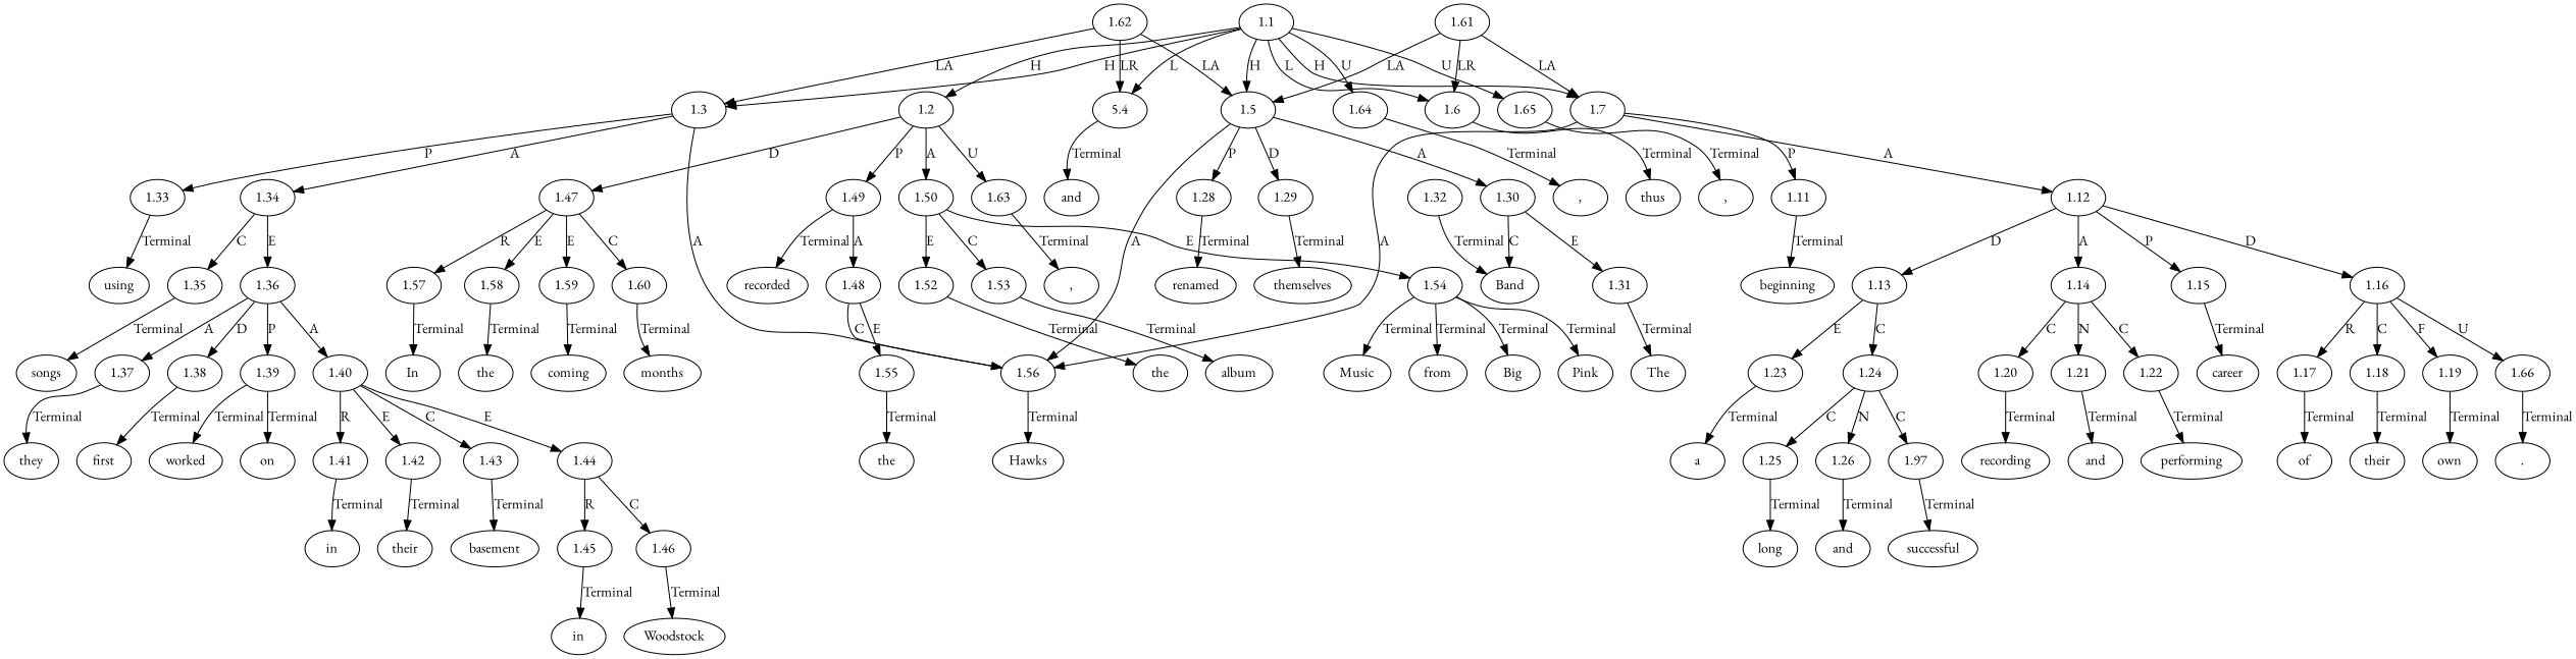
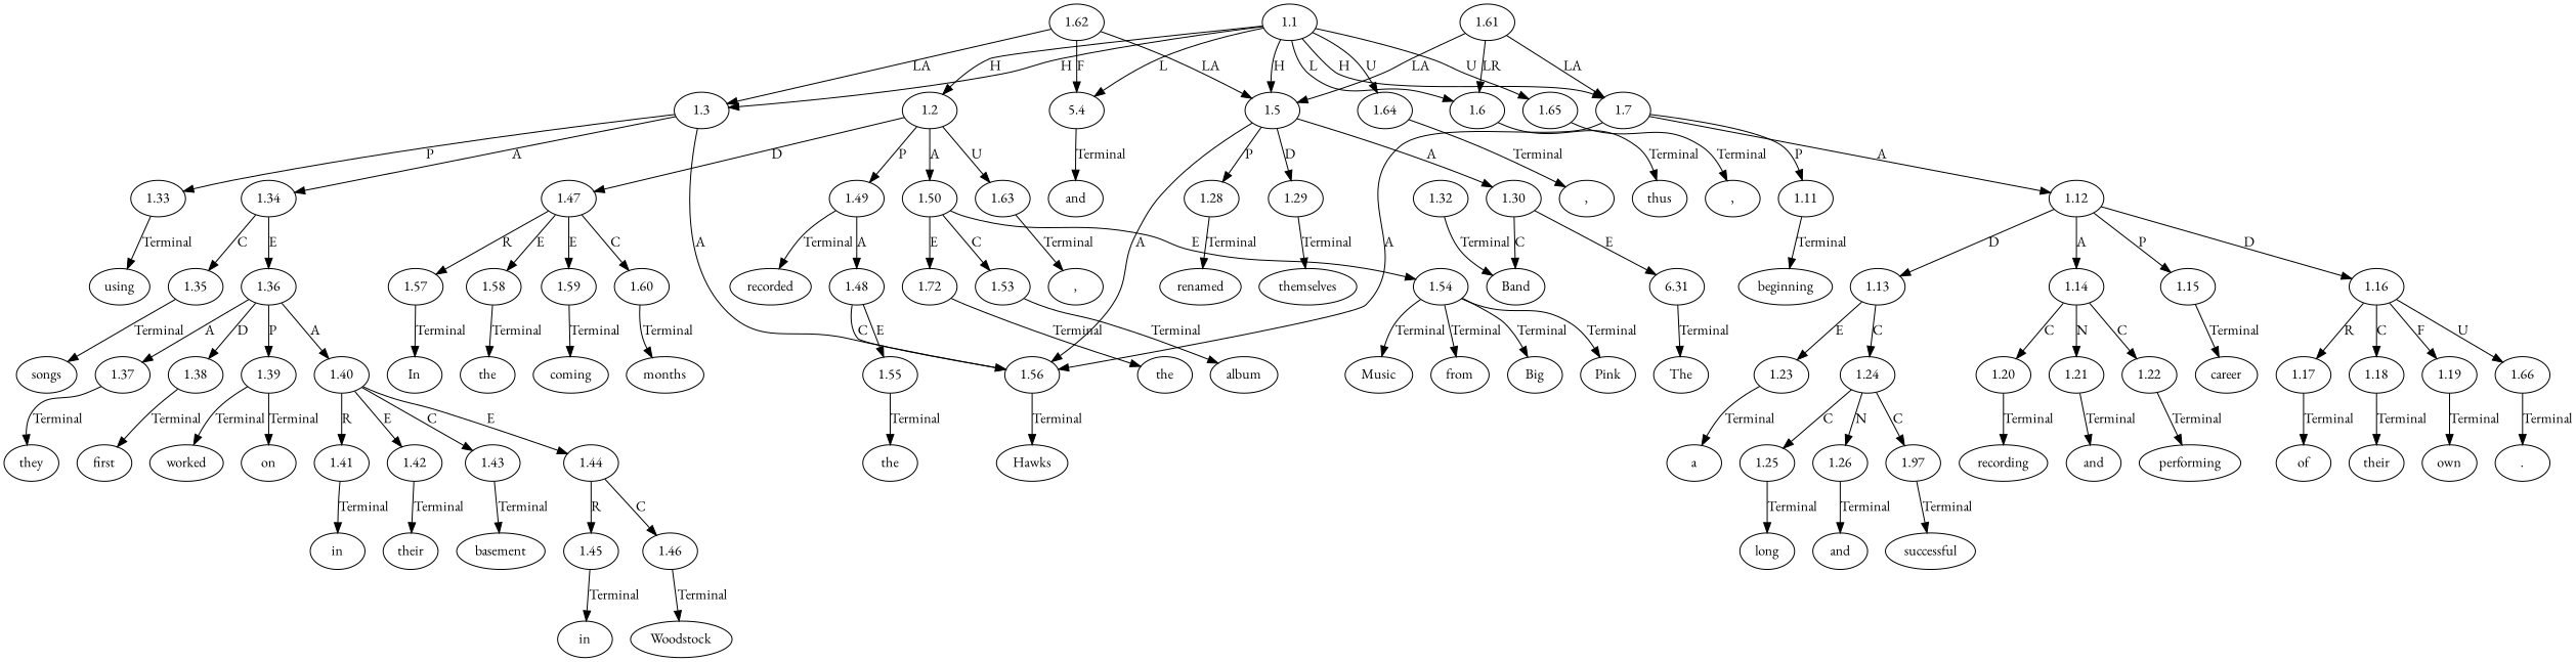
  digraph {
    fontname="EB Garamond"
    node [fontname="EB Garamond" ordering=out]
    edge [fontname="EB Garamond" ordering=out]
    n1 [label=In]
    n2 [label=album]
    n3 [label=Music]
    n4 [label=from]
    n5 [label=Big]
    n6 [label=Pink]
    n7 [label=using]
    n8 [label=songs]
    n9 [label=they]
    n10 [label=first]
    n11 [label=worked]
    n12 [label=the]
    n13 [label=on]
    n14 [label=in]
    n15 [label=their]
    n16 [label=basement]
    n17 [label=in]
    n18 [label=Woodstock]
    n19 [label=","]
    n20 [label=and]
    n21 [label=renamed]
    n22 [label=themselves]
    n23 [label=coming]
    n24 [label=The]
    n25 [label=Band]
    n26 [label=","]
    n27 [label=thus]
    n28 [label=beginning]
    n29 [label=a]
    n30 [label=long]
    n31 [label=and]
    n32 [label=successful]
    n33 [label=recording]
    n34 [label=months]
    n35 [label=and]
    n36 [label=performing]
    n37 [label=career]
    n38 [label=of]
    n39 [label=their]
    n40 [label=own]
    n41 [label="."]
    n42 [label=","]
    n43 [label=the]
    n44 [label=Hawks]
    n45 [label=recorded]
    n46 [label=the]
    n47 [label=1.1]
    n48 [label=1.2]
    n49 [label=1.3]
    n50 [label=5.4]
    n51 [label=1.5]
    n52 [label=1.6]
    n53 [label=1.7]
    n54 [label=1.64]
    n55 [label=1.65]
    n56 [label=1.47]
    n57 [label=1.49]
    n58 [label=1.50]
    n59 [label=1.63]
    n60 [label=1.33]
    n61 [label=1.34]
    n62 [label=1.56]
    n63 [label=1.28]
    n64 [label=1.29]
    n65 [label=1.30]
    n66 [label=1.11]
    n67 [label=1.12]
    n68 [label=1.57]
    n69 [label=1.58]
    n70 [label=1.59]
    n71 [label=1.60]
    n72 [label=1.48]
    n73 [label=1.55]
-   n74 [label=1.52]
+   n74 [label=1.72]
    n75 [label=1.53]
    n76 [label=1.54]
    n77 [label=1.35]
    n78 [label=1.36]
-   n79 [label=1.31]
+   n79 [label=6.31]
    n80 [label=1.13]
    n81 [label=1.14]
    n82 [label=1.15]
    n83 [label=1.16]
    n84 [label=1.23]
    n85 [label=1.24]
    n86 [label=1.20]
    n87 [label=1.21]
    n88 [label=1.22]
    n89 [label=1.17]
    n90 [label=1.18]
    n91 [label=1.19]
    n92 [label=1.66]
    n93 [label=1.25]
    n94 [label=1.26]
    n95 [label=1.97]
    n96 [label=1.32]
    n97 [label=1.37]
    n98 [label=1.38]
    n99 [label=1.39]
    n100 [label=1.40]
    n101 [label=1.41]
    n102 [label=1.42]
    n103 [label=1.43]
    n104 [label=1.44]
    n105 [label=1.45]
    n106 [label=1.46]
    n107 [label=1.61]
    n108 [label=1.62]
    n47 -> n48 [label=H]
    n47 -> n49 [label=H]
    n47 -> n50 [label=L]
    n47 -> n51 [label=H]
    n47 -> n52 [label=L]
    n47 -> n53 [label=H]
    n47 -> n54 [label=U]
    n47 -> n55 [label=U]
    n48 -> n56 [label=D]
    n48 -> n57 [label=P]
    n48 -> n58 [label=A]
    n48 -> n59 [label=U]
    n49 -> n60 [label=P]
    n49 -> n61 [label=A]
    n49 -> n62 [label=A]
    n50 -> n20 [label=Terminal]
    n51 -> n62 [label=A]
    n51 -> n63 [label=P]
    n51 -> n64 [label=D]
    n51 -> n65 [label=A]
    n52 -> n27 [label=Terminal]
    n53 -> n62 [label=A]
    n53 -> n66 [label=P]
    n53 -> n67 [label=A]
    n54 -> n19 [label=Terminal]
    n55 -> n26 [label=Terminal]
    n56 -> n68 [label=R]
    n56 -> n69 [label=E]
    n56 -> n70 [label=E]
    n56 -> n71 [label=C]
    n57 -> n45 [label=Terminal]
    n57 -> n72 [label=A]
    n58 -> n74 [label=E]
    n58 -> n75 [label=C]
    n58 -> n76 [label=E]
    n59 -> n42 [label=Terminal]
    n60 -> n7 [label=Terminal]
    n61 -> n77 [label=C]
    n61 -> n78 [label=E]
    n62 -> n44 [label=Terminal]
    n63 -> n21 [label=Terminal]
    n64 -> n22 [label=Terminal]
    n65 -> n25 [label=C]
    n65 -> n79 [label=E]
    n66 -> n28 [label=Terminal]
    n67 -> n80 [label=D]
    n67 -> n81 [label=A]
    n67 -> n82 [label=P]
    n67 -> n83 [label=D]
    n68 -> n1 [label=Terminal]
    n69 -> n12 [label=Terminal]
    n70 -> n23 [label=Terminal]
    n71 -> n34 [label=Terminal]
    n72 -> n62 [label=C]
    n72 -> n73 [label=E]
    n73 -> n43 [label=Terminal]
    n74 -> n46 [label=Terminal]
    n75 -> n2 [label=Terminal]
    n76 -> n3 [label=Terminal]
    n76 -> n4 [label=Terminal]
    n76 -> n5 [label=Terminal]
    n76 -> n6 [label=Terminal]
    n77 -> n8 [label=Terminal]
    n78 -> n97 [label=A]
    n78 -> n98 [label=D]
    n78 -> n99 [label=P]
    n78 -> n100 [label=A]
    n79 -> n24 [label=Terminal]
    n80 -> n84 [label=E]
    n80 -> n85 [label=C]
    n81 -> n86 [label=C]
    n81 -> n87 [label=N]
    n81 -> n88 [label=C]
    n82 -> n37 [label=Terminal]
    n83 -> n89 [label=R]
    n83 -> n90 [label=C]
    n83 -> n91 [label=F]
    n83 -> n92 [label=U]
    n84 -> n29 [label=Terminal]
    n85 -> n93 [label=C]
    n85 -> n94 [label=N]
    n85 -> n95 [label=C]
    n86 -> n33 [label=Terminal]
    n87 -> n35 [label=Terminal]
    n88 -> n36 [label=Terminal]
    n89 -> n38 [label=Terminal]
    n90 -> n39 [label=Terminal]
    n91 -> n40 [label=Terminal]
    n92 -> n41 [label=Terminal]
    n93 -> n30 [label=Terminal]
    n94 -> n31 [label=Terminal]
    n95 -> n32 [label=Terminal]
    n96 -> n25 [label=Terminal]
    n97 -> n9 [label=Terminal]
    n98 -> n10 [label=Terminal]
    n99 -> n11 [label=Terminal]
    n99 -> n13 [label=Terminal]
    n100 -> n101 [label=R]
    n100 -> n102 [label=E]
    n100 -> n103 [label=C]
    n100 -> n104 [label=E]
    n101 -> n14 [label=Terminal]
    n102 -> n15 [label=Terminal]
    n103 -> n16 [label=Terminal]
    n104 -> n105 [label=R]
    n104 -> n106 [label=C]
    n105 -> n17 [label=Terminal]
    n106 -> n18 [label=Terminal]
    n107 -> n51 [label=LA]
    n107 -> n52 [label=LR]
    n107 -> n53 [label=LA]
    n108 -> n49 [label=LA]
-   n108 -> n50 [label=LR]
+   n108 -> n50 [label=F]
    n108 -> n51 [label=LA]
  }
